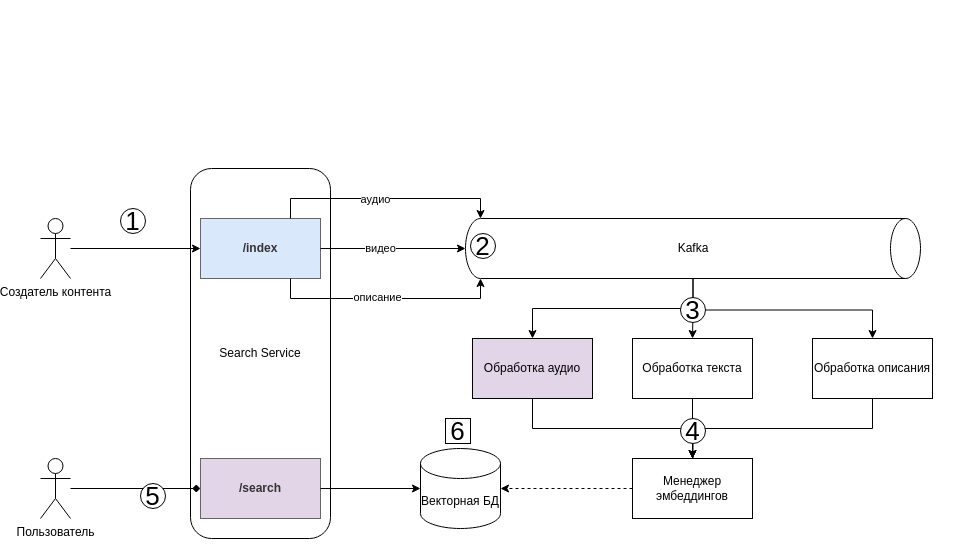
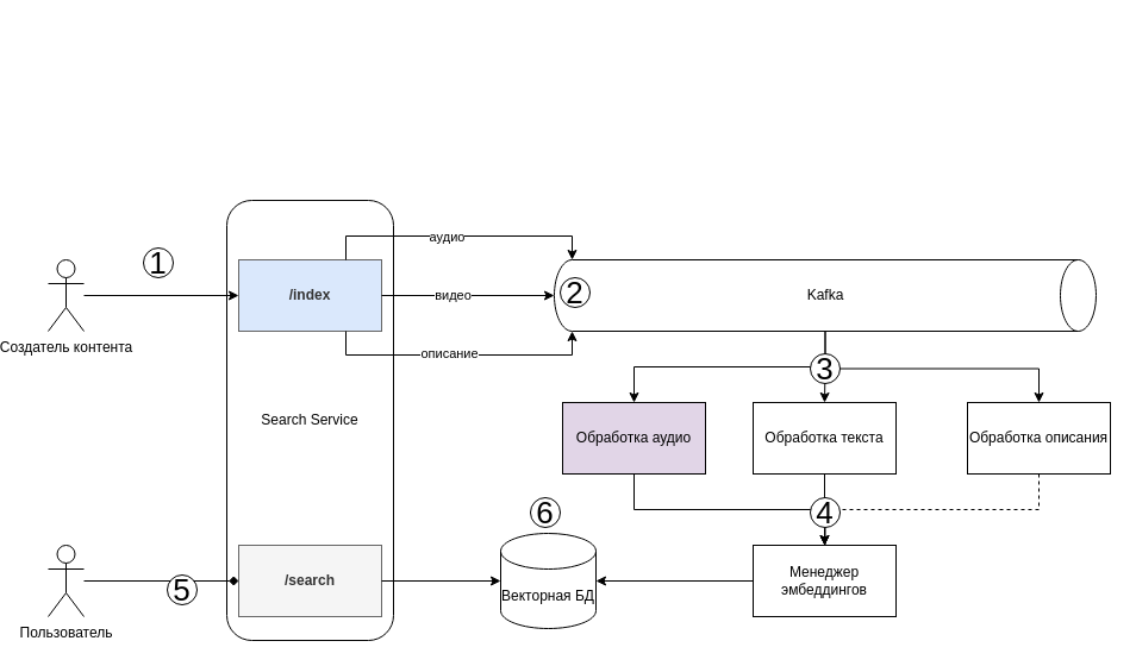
  <mxCell id="0" />
  <mxCell id="1" parent="0" />
  <mxCell id="2" value="Search Service" style="rounded=1;whiteSpace=wrap;html=1;" vertex="1" parent="1"><mxGeometry x="170" y="168" width="140" height="370" as="geometry" /></mxCell>
  <mxCell id="3" style="edgeStyle=orthogonalEdgeStyle;rounded=0;orthogonalLoop=1;jettySize=auto;html=1;entryX=0;entryY=0.5;entryDx=0;entryDy=0;endArrow=diamond;" edge="1" parent="1" source="4" target="8"><mxGeometry relative="1" as="geometry" /></mxCell>
  <mxCell id="4" value="Пользователь" style="shape=umlActor;verticalLabelPosition=bottom;verticalAlign=top;html=1;outlineConnect=0;" vertex="1" parent="1"><mxGeometry x="20" y="458" width="30" height="60" as="geometry" /></mxCell>
  <mxCell id="5" style="edgeStyle=orthogonalEdgeStyle;rounded=0;orthogonalLoop=1;jettySize=auto;html=1;" edge="1" parent="1" source="6" target="7"><mxGeometry relative="1" as="geometry" /></mxCell>
  <mxCell id="6" value="Создатель контента" style="shape=umlActor;verticalLabelPosition=bottom;verticalAlign=top;html=1;outlineConnect=0;" vertex="1" parent="1"><mxGeometry x="20" y="218" width="30" height="60" as="geometry" /></mxCell>
  <mxCell id="7" value="&lt;b&gt;/index&lt;/b&gt;" style="rounded=0;whiteSpace=wrap;html=1;fillColor=#dae8fc;fontColor=#333333;strokeColor=#666666;" vertex="1" parent="1"><mxGeometry x="180" y="218" width="120" height="60" as="geometry" /></mxCell>
- <mxCell id="8" value="&lt;b&gt;/search&lt;/b&gt;" style="rounded=0;whiteSpace=wrap;html=1;fillColor=#e1d5e7;fontColor=#333333;strokeColor=#666666;" vertex="1" parent="1"><mxGeometry x="180" y="458" width="120" height="60" as="geometry" /></mxCell>
+ <mxCell id="8" value="&lt;b&gt;/search&lt;/b&gt;" style="rounded=0;whiteSpace=wrap;html=1;fillColor=#f5f5f5;fontColor=#333333;strokeColor=#666666;" vertex="1" parent="1"><mxGeometry x="180" y="458" width="120" height="60" as="geometry" /></mxCell>
  <mxCell id="9" value="Векторная БД" style="shape=cylinder3;whiteSpace=wrap;html=1;boundedLbl=1;backgroundOutline=1;size=15;" vertex="1" parent="1"><mxGeometry x="400" y="448" width="80" height="80" as="geometry" /></mxCell>
  <mxCell id="10" style="edgeStyle=orthogonalEdgeStyle;rounded=0;orthogonalLoop=1;jettySize=auto;html=1;entryX=0;entryY=0.5;entryDx=0;entryDy=0;entryPerimeter=0;" edge="1" parent="1" source="8" target="9"><mxGeometry relative="1" as="geometry" /></mxCell>
  <mxCell id="11" style="edgeStyle=orthogonalEdgeStyle;rounded=0;orthogonalLoop=1;jettySize=auto;html=1;entryX=0.5;entryY=0;entryDx=0;entryDy=0;" edge="1" parent="1" source="14" target="23"><mxGeometry relative="1" as="geometry" /></mxCell>
  <mxCell id="12" style="edgeStyle=orthogonalEdgeStyle;rounded=0;orthogonalLoop=1;jettySize=auto;html=1;entryX=0.5;entryY=0;entryDx=0;entryDy=0;exitX=1;exitY=0.5;exitDx=0;exitDy=0;exitPerimeter=0;" edge="1" parent="1" source="33" target="28"><mxGeometry relative="1" as="geometry" /></mxCell>
  <mxCell id="13" style="edgeStyle=orthogonalEdgeStyle;rounded=0;orthogonalLoop=1;jettySize=auto;html=1;entryX=0.5;entryY=0;entryDx=0;entryDy=0;" edge="1" parent="1" source="14" target="26"><mxGeometry relative="1" as="geometry" /></mxCell>
  <mxCell id="14" value="" style="shape=cylinder3;whiteSpace=wrap;html=1;boundedLbl=1;backgroundOutline=1;size=15;rotation=90;" vertex="1" parent="1"><mxGeometry x="642.5" y="20.5" width="60" height="455" as="geometry" /></mxCell>
  <mxCell id="15" style="edgeStyle=orthogonalEdgeStyle;rounded=0;orthogonalLoop=1;jettySize=auto;html=1;entryX=0;entryY=1;entryDx=0;entryDy=-15;entryPerimeter=0;exitX=0.75;exitY=0;exitDx=0;exitDy=0;" edge="1" parent="1" source="7" target="14"><mxGeometry relative="1" as="geometry"><Array as="points"><mxPoint x="270" y="198" /><mxPoint x="460" y="198" /></Array></mxGeometry></mxCell>
  <mxCell id="16" value="аудио" style="edgeLabel;html=1;align=center;verticalAlign=middle;resizable=0;points=[];" vertex="1" connectable="0" parent="15"><mxGeometry x="-0.096" relative="1" as="geometry"><mxPoint as="offset" /></mxGeometry></mxCell>
  <mxCell id="17" style="edgeStyle=orthogonalEdgeStyle;rounded=0;orthogonalLoop=1;jettySize=auto;html=1;entryX=0.5;entryY=1;entryDx=0;entryDy=0;entryPerimeter=0;" edge="1" parent="1" source="7" target="14"><mxGeometry relative="1" as="geometry" /></mxCell>
  <mxCell id="18" value="видео" style="edgeLabel;html=1;align=center;verticalAlign=middle;resizable=0;points=[];" vertex="1" connectable="0" parent="17"><mxGeometry x="-0.186" y="1" relative="1" as="geometry"><mxPoint as="offset" /></mxGeometry></mxCell>
  <mxCell id="19" style="edgeStyle=orthogonalEdgeStyle;rounded=0;orthogonalLoop=1;jettySize=auto;html=1;exitX=0.75;exitY=1;exitDx=0;exitDy=0;entryX=1;entryY=1;entryDx=0;entryDy=-15;entryPerimeter=0;" edge="1" parent="1" source="7" target="14"><mxGeometry relative="1" as="geometry"><Array as="points"><mxPoint x="270" y="298" /><mxPoint x="460" y="298" /></Array></mxGeometry></mxCell>
  <mxCell id="20" value="описание" style="edgeLabel;html=1;align=center;verticalAlign=middle;resizable=0;points=[];" vertex="1" connectable="0" parent="19"><mxGeometry x="-0.078" y="2" relative="1" as="geometry"><mxPoint as="offset" /></mxGeometry></mxCell>
  <mxCell id="21" value="Kafka" style="text;html=1;align=center;verticalAlign=middle;whiteSpace=wrap;rounded=0;" vertex="1" parent="1"><mxGeometry x="602.5" y="233" width="140" height="30" as="geometry" /></mxCell>
  <mxCell id="22" style="edgeStyle=orthogonalEdgeStyle;rounded=0;orthogonalLoop=1;jettySize=auto;html=1;entryX=0.5;entryY=0;entryDx=0;entryDy=0;exitX=0.5;exitY=1;exitDx=0;exitDy=0;endArrow=open;" edge="1" parent="1" source="23" target="29"><mxGeometry relative="1" as="geometry" /></mxCell>
  <mxCell id="23" value="Обработка аудио" style="rounded=0;whiteSpace=wrap;html=1;fillColor=#e1d5e7;" vertex="1" parent="1"><mxGeometry x="452" y="338" width="120" height="60" as="geometry" /></mxCell>
  <mxCell id="24" style="edgeStyle=orthogonalEdgeStyle;rounded=0;orthogonalLoop=1;jettySize=auto;html=1;entryX=0.5;entryY=0;entryDx=0;entryDy=0;" edge="1" parent="1" source="34" target="29"><mxGeometry relative="1" as="geometry" /></mxCell>
  <mxCell id="25" style="edgeStyle=orthogonalEdgeStyle;rounded=0;orthogonalLoop=1;jettySize=auto;html=1;entryX=0.5;entryY=0;entryDx=0;entryDy=0;" edge="1" parent="1" source="26" target="29"><mxGeometry relative="1" as="geometry" /></mxCell>
  <mxCell id="26" value="Обработка текста" style="rounded=0;whiteSpace=wrap;html=1;" vertex="1" parent="1"><mxGeometry x="612" y="338" width="120" height="60" as="geometry" /></mxCell>
- <mxCell id="27" style="edgeStyle=orthogonalEdgeStyle;rounded=0;orthogonalLoop=1;jettySize=auto;html=1;entryX=0.5;entryY=0;entryDx=0;entryDy=0;exitX=0.5;exitY=1;exitDx=0;exitDy=0;" edge="1" parent="1" source="28" target="29"><mxGeometry relative="1" as="geometry" /></mxCell>
+ <mxCell id="27" style="edgeStyle=orthogonalEdgeStyle;rounded=0;orthogonalLoop=1;jettySize=auto;html=1;entryX=0.5;entryY=0;entryDx=0;entryDy=0;exitX=0.5;exitY=1;exitDx=0;exitDy=0;dashed=1;" edge="1" parent="1" source="28" target="29"><mxGeometry relative="1" as="geometry" /></mxCell>
  <mxCell id="28" value="Обработка описания" style="rounded=0;whiteSpace=wrap;html=1;" vertex="1" parent="1"><mxGeometry x="792" y="338" width="120" height="60" as="geometry" /></mxCell>
  <mxCell id="29" value="Менеджер эмбеддингов" style="rounded=0;whiteSpace=wrap;html=1;" vertex="1" parent="1"><mxGeometry x="612" y="458" width="120" height="60" as="geometry" /></mxCell>
- <mxCell id="30" style="edgeStyle=orthogonalEdgeStyle;rounded=0;orthogonalLoop=1;jettySize=auto;html=1;entryX=1;entryY=0.5;entryDx=0;entryDy=0;entryPerimeter=0;dashed=1;" edge="1" parent="1" source="29" target="9"><mxGeometry relative="1" as="geometry" /></mxCell>
+ <mxCell id="30" style="edgeStyle=orthogonalEdgeStyle;rounded=0;orthogonalLoop=1;jettySize=auto;html=1;entryX=1;entryY=0.5;entryDx=0;entryDy=0;entryPerimeter=0;" edge="1" parent="1" source="29" target="9"><mxGeometry relative="1" as="geometry" /></mxCell>
  <mxCell id="31" value="&lt;font style=&quot;font-size: 26px;&quot;&gt;1&lt;/font&gt;" style="ellipse;whiteSpace=wrap;html=1;aspect=fixed;" vertex="1" parent="1"><mxGeometry x="100" y="208" width="25" height="25" as="geometry" /></mxCell>
  <mxCell id="32" value="&lt;font style=&quot;font-size: 26px;&quot;&gt;2&lt;/font&gt;" style="ellipse;whiteSpace=wrap;html=1;aspect=fixed;" vertex="1" parent="1"><mxGeometry x="450" y="233" width="25" height="25" as="geometry" /></mxCell>
  <mxCell id="33" value="&lt;font style=&quot;font-size: 26px;&quot;&gt;3&lt;/font&gt;" style="ellipse;whiteSpace=wrap;html=1;aspect=fixed;" vertex="1" parent="1"><mxGeometry x="660" y="297" width="25" height="25" as="geometry" /></mxCell>
  <mxCell id="34" value="&lt;font style=&quot;font-size: 26px;&quot;&gt;4&lt;/font&gt;" style="ellipse;whiteSpace=wrap;html=1;aspect=fixed;" vertex="1" parent="1"><mxGeometry x="660" y="418" width="25" height="25" as="geometry" /></mxCell>
  <mxCell id="35" value="&lt;font style=&quot;font-size: 26px;&quot;&gt;5&lt;/font&gt;" style="ellipse;whiteSpace=wrap;html=1;aspect=fixed;" vertex="1" parent="1"><mxGeometry x="120" y="483" width="25" height="25" as="geometry" /></mxCell>
- <mxCell id="36" value="&lt;font style=&quot;font-size: 26px;&quot;&gt;6&lt;/font&gt;" style="whiteSpace=wrap;html=1;aspect=fixed;rounded=0;" vertex="1" parent="1"><mxGeometry x="425" y="418" width="25" height="25" as="geometry" /></mxCell>
+ <mxCell id="36" value="&lt;font style=&quot;font-size: 26px;&quot;&gt;6&lt;/font&gt;" style="ellipse;whiteSpace=wrap;html=1;aspect=fixed;" vertex="1" parent="1"><mxGeometry x="425" y="418" width="25" height="25" as="geometry" /></mxCell>
